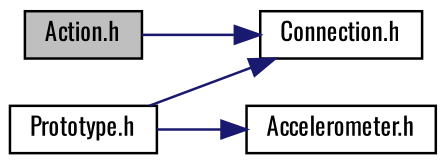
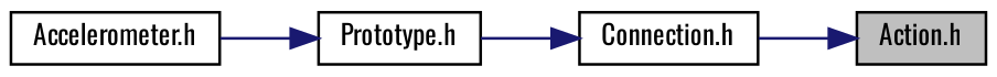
  digraph {
    fontname=Oswald
    rankdir=LR
    node [color=black fillcolor=white fontname=Oswald fontsize=10 shape=record style=filled]
    edge [color=midnightblue fontname=Oswald fontsize=10 labelfontname=Helvetica labelfontsize=10 style=solid]
    n1 [fillcolor=grey75 fontcolor=black height=0.2 label="Action.h" width=0.4]
    n2 [height=0.2 label="Connection.h" width=0.4]
    n3 [height=0.2 label="Accelerometer.h" width=0.4]
    n4 [height=0.2 label="Prototype.h" width=0.4]
-   n1 -> n2
-   n4 -> n3
+   n2 -> n1
+   n3 -> n4
    n4 -> n2
  }
